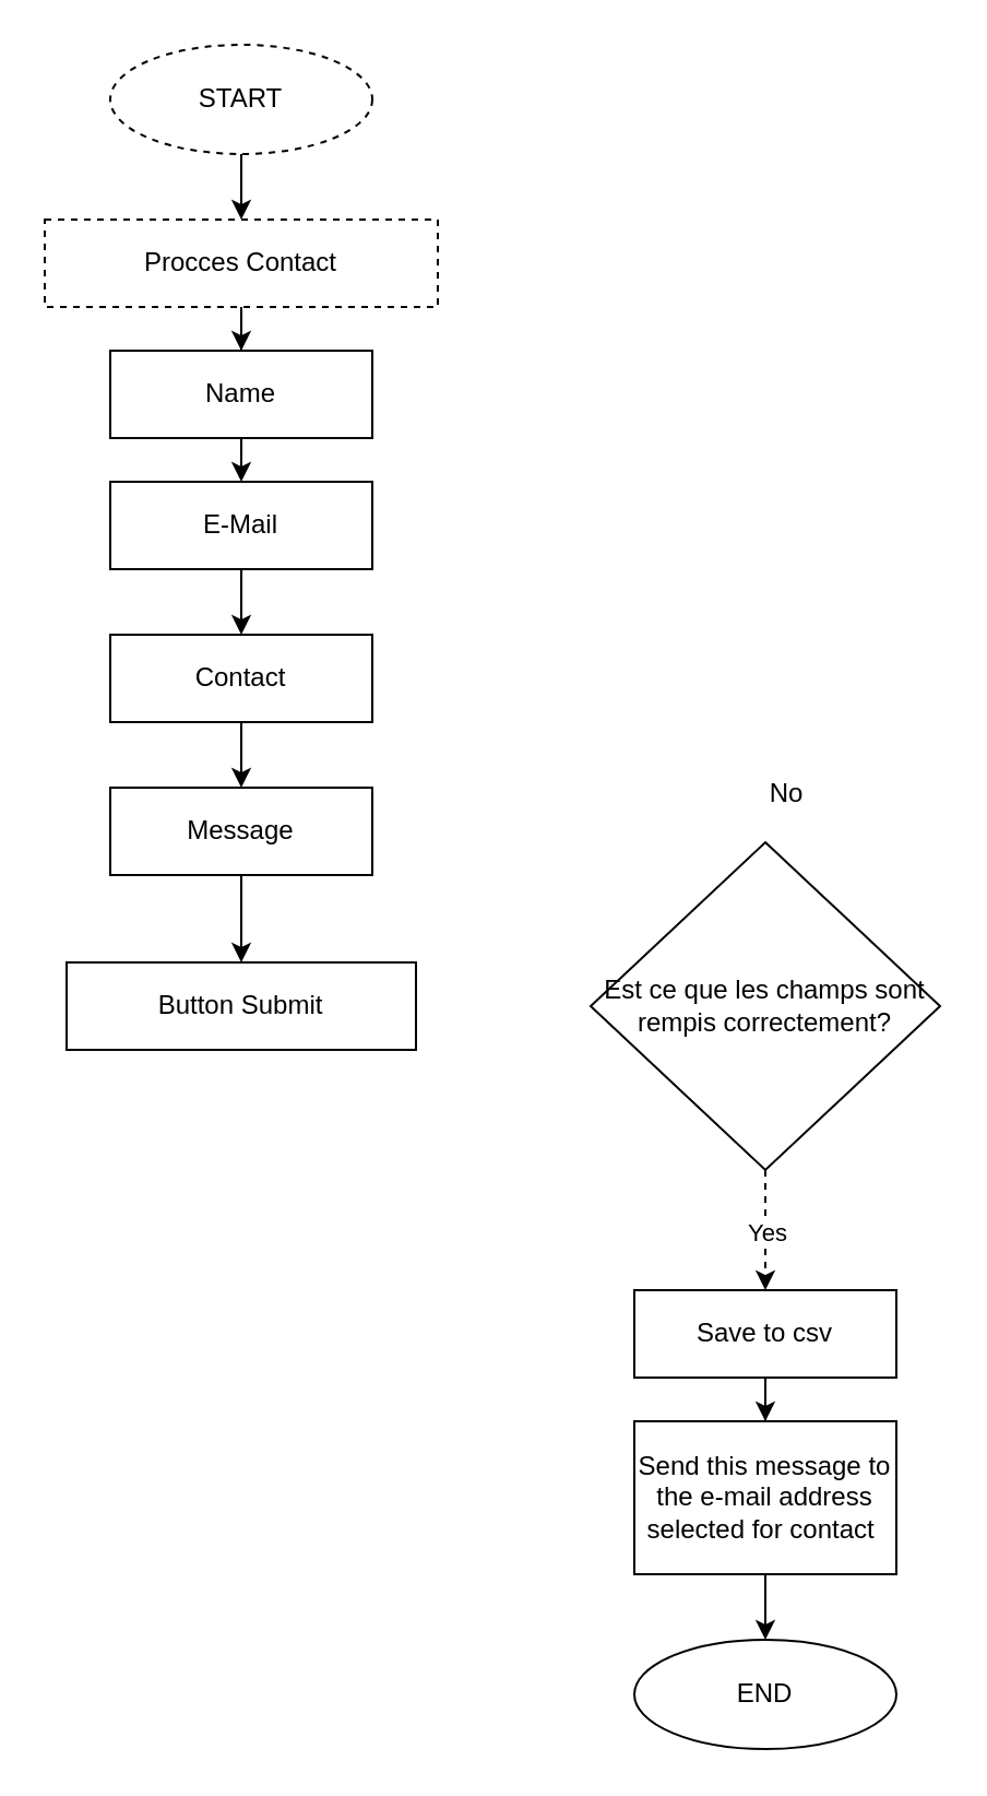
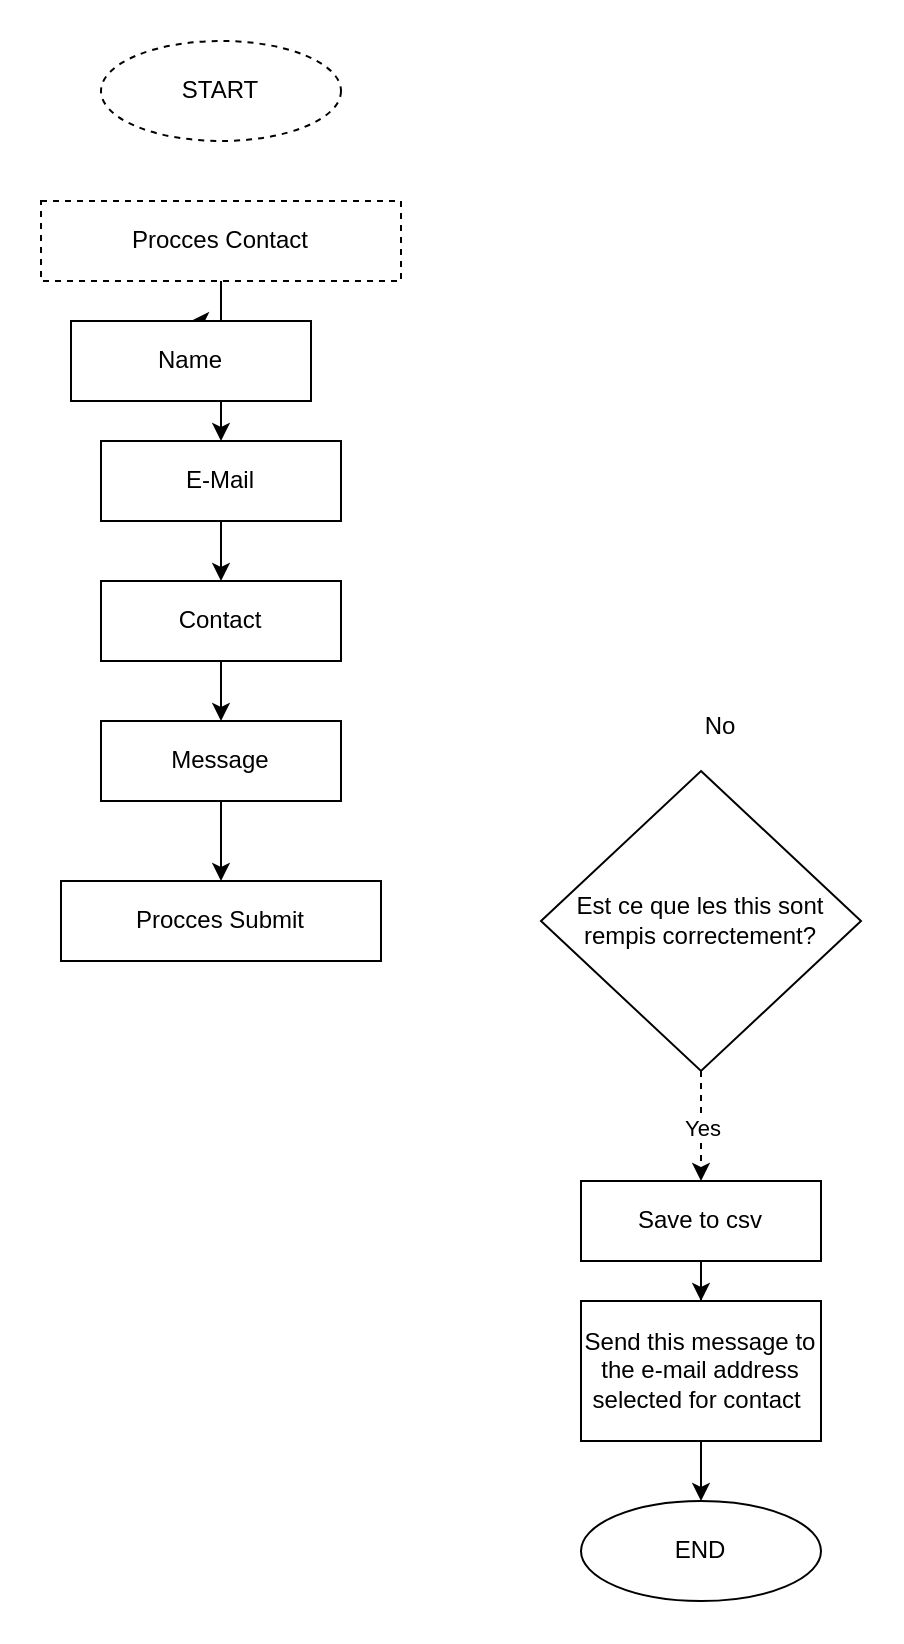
  <mxCell id="0" />
  <mxCell id="1" parent="0" />
- <mxCell id="2" style="edgeStyle=orthogonalEdgeStyle;rounded=0;orthogonalLoop=1;jettySize=auto;html=1;exitX=0.5;exitY=1;exitDx=0;exitDy=0;" edge="1" parent="1" source="3" target="5"><mxGeometry relative="1" as="geometry"><mxPoint x="110" y="140" as="targetPoint" /></mxGeometry></mxCell>
  <mxCell id="3" value="START" style="ellipse;whiteSpace=wrap;html=1;dashed=1;" vertex="1" parent="1"><mxGeometry x="50" y="20" width="120" height="50" as="geometry" /></mxCell>
  <mxCell id="4" style="edgeStyle=orthogonalEdgeStyle;rounded=0;orthogonalLoop=1;jettySize=auto;html=1;exitX=0.5;exitY=1;exitDx=0;exitDy=0;" edge="1" parent="1" source="5" target="7"><mxGeometry relative="1" as="geometry"><mxPoint x="110" y="190" as="targetPoint" /></mxGeometry></mxCell>
  <mxCell id="5" value="Procces Contact" style="rounded=0;whiteSpace=wrap;html=1;dashed=1;" vertex="1" parent="1"><mxGeometry x="20" y="100" width="180" height="40" as="geometry" /></mxCell>
  <mxCell id="6" style="edgeStyle=orthogonalEdgeStyle;rounded=0;orthogonalLoop=1;jettySize=auto;html=1;exitX=0.5;exitY=1;exitDx=0;exitDy=0;" edge="1" parent="1" source="7"><mxGeometry relative="1" as="geometry"><mxPoint x="110" y="220" as="targetPoint" /></mxGeometry></mxCell>
- <mxCell id="7" value="Name" style="rounded=0;whiteSpace=wrap;html=1;" vertex="1" parent="1"><mxGeometry x="50" y="160" width="120" height="40" as="geometry" /></mxCell>
+ <mxCell id="7" value="Name" style="rounded=0;whiteSpace=wrap;html=1;" vertex="1" parent="1"><mxGeometry x="35" y="160" width="120" height="40" as="geometry" /></mxCell>
  <mxCell id="8" style="edgeStyle=orthogonalEdgeStyle;rounded=0;orthogonalLoop=1;jettySize=auto;html=1;exitX=0.5;exitY=1;exitDx=0;exitDy=0;" edge="1" parent="1" source="9"><mxGeometry relative="1" as="geometry"><mxPoint x="110" y="290" as="targetPoint" /></mxGeometry></mxCell>
  <mxCell id="9" value="E-Mail" style="rounded=0;whiteSpace=wrap;html=1;" vertex="1" parent="1"><mxGeometry x="50" y="220" width="120" height="40" as="geometry" /></mxCell>
  <mxCell id="10" style="edgeStyle=orthogonalEdgeStyle;rounded=0;orthogonalLoop=1;jettySize=auto;html=1;exitX=0.5;exitY=1;exitDx=0;exitDy=0;" edge="1" parent="1" source="11"><mxGeometry relative="1" as="geometry"><mxPoint x="110" y="360" as="targetPoint" /></mxGeometry></mxCell>
  <mxCell id="11" value="Contact" style="rounded=0;whiteSpace=wrap;html=1;" vertex="1" parent="1"><mxGeometry x="50" y="290" width="120" height="40" as="geometry" /></mxCell>
  <mxCell id="12" style="edgeStyle=orthogonalEdgeStyle;rounded=0;orthogonalLoop=1;jettySize=auto;html=1;exitX=0.5;exitY=1;exitDx=0;exitDy=0;" edge="1" parent="1" source="13"><mxGeometry relative="1" as="geometry"><mxPoint x="110" y="440" as="targetPoint" /></mxGeometry></mxCell>
  <mxCell id="13" value="Message" style="rounded=0;whiteSpace=wrap;html=1;" vertex="1" parent="1"><mxGeometry x="50" y="360" width="120" height="40" as="geometry" /></mxCell>
- <mxCell id="14" value="Button Submit" style="rounded=0;whiteSpace=wrap;html=1;" vertex="1" parent="1"><mxGeometry x="30" y="440" width="160" height="40" as="geometry" /></mxCell>
- <mxCell id="15" value="Est ce que les champs sont rempis correctement?" style="rhombus;whiteSpace=wrap;html=1;" vertex="1" parent="1"><mxGeometry x="270" y="385" width="160" height="150" as="geometry" /></mxCell>
+ <mxCell id="14" value="Procces Submit" style="rounded=0;whiteSpace=wrap;html=1;" vertex="1" parent="1"><mxGeometry x="30" y="440" width="160" height="40" as="geometry" /></mxCell>
+ <mxCell id="15" value="Est ce que les this sont rempis correctement?" style="rhombus;whiteSpace=wrap;html=1;" vertex="1" parent="1"><mxGeometry x="270" y="385" width="160" height="150" as="geometry" /></mxCell>
  <mxCell id="16" value="No" style="text;html=1;strokeColor=none;fillColor=none;align=center;verticalAlign=middle;whiteSpace=wrap;rounded=0;rotation=0;" vertex="1" parent="1"><mxGeometry x="330" y="350" width="60" height="25" as="geometry" /></mxCell>
  <mxCell id="17" value="" style="endArrow=classic;html=1;rounded=0;exitX=0.5;exitY=1;exitDx=0;exitDy=0;" edge="1" parent="1" source="24"><mxGeometry relative="1" as="geometry"><mxPoint x="290" y="610" as="sourcePoint" /><mxPoint x="350" y="620" as="targetPoint" /></mxGeometry></mxCell>
  <mxCell id="18" style="edgeStyle=orthogonalEdgeStyle;rounded=0;orthogonalLoop=1;jettySize=auto;html=1;exitX=0.5;exitY=1;exitDx=0;exitDy=0;" edge="1" parent="1" source="24" target="20"><mxGeometry relative="1" as="geometry"><mxPoint x="350" y="700" as="targetPoint" /></mxGeometry></mxCell>
  <mxCell id="19" style="edgeStyle=orthogonalEdgeStyle;rounded=0;orthogonalLoop=1;jettySize=auto;html=1;exitX=0.5;exitY=1;exitDx=0;exitDy=0;" edge="1" parent="1" source="20"><mxGeometry relative="1" as="geometry"><mxPoint x="350" y="750" as="targetPoint" /></mxGeometry></mxCell>
  <mxCell id="20" value="Send this message to the e-mail address selected for contact&amp;nbsp;" style="rounded=0;whiteSpace=wrap;html=1;" vertex="1" parent="1"><mxGeometry x="290" y="650" width="120" height="70" as="geometry" /></mxCell>
  <mxCell id="21" value="END" style="ellipse;whiteSpace=wrap;html=1;" vertex="1" parent="1"><mxGeometry x="290" y="750" width="120" height="50" as="geometry" /></mxCell>
  <mxCell id="22" value="" style="endArrow=classic;html=1;rounded=0;exitX=0.5;exitY=1;exitDx=0;exitDy=0;dashed=1;" edge="1" parent="1" source="15" target="24"><mxGeometry relative="1" as="geometry"><mxPoint x="350" y="535" as="sourcePoint" /><mxPoint x="350" y="620" as="targetPoint" /></mxGeometry></mxCell>
  <mxCell id="23" value="Yes" style="edgeLabel;resizable=0;html=1;align=center;verticalAlign=middle;" connectable="0" vertex="1" parent="22"><mxGeometry relative="1" as="geometry" /></mxCell>
  <mxCell id="24" value="Save to csv" style="rounded=0;whiteSpace=wrap;html=1;" vertex="1" parent="1"><mxGeometry x="290" y="590" width="120" height="40" as="geometry" /></mxCell>
